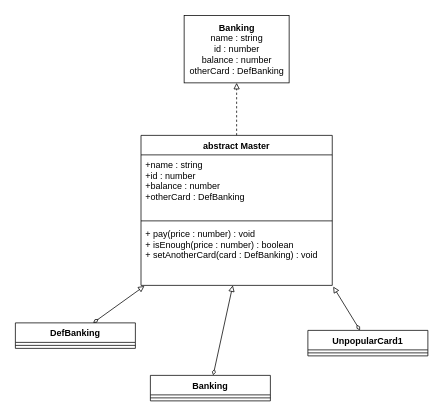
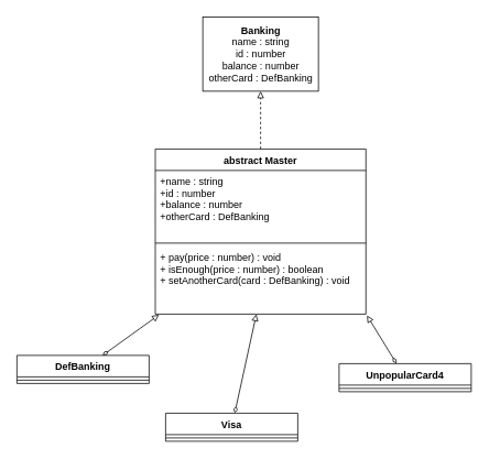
  <mxCell id="0" />
  <mxCell id="1" parent="0" />
  <mxCell id="2" value="&lt;b&gt;Banking&lt;/b&gt;&lt;br&gt;name : string&lt;br&gt;id : number&lt;br&gt;balance : number&lt;br&gt;otherCard : DefBanking" style="html=1;" parent="1" vertex="1"><mxGeometry x="245" y="20" width="140" height="90" as="geometry" /></mxCell>
  <mxCell id="3" style="edgeStyle=none;html=1;entryX=1.005;entryY=1.02;entryDx=0;entryDy=0;entryPerimeter=0;startArrow=diamondThin;startFill=0;endArrow=block;endFill=0;" parent="1" source="4" target="16" edge="1"><mxGeometry relative="1" as="geometry" /></mxCell>
- <mxCell id="4" value="UnpopularCard1" style="swimlane;fontStyle=1;align=center;verticalAlign=top;childLayout=stackLayout;horizontal=1;startSize=26;horizontalStack=0;resizeParent=1;resizeParentMax=0;resizeLast=0;collapsible=1;marginBottom=0;" parent="1" vertex="1"><mxGeometry x="410" y="440" width="160" height="34" as="geometry" /></mxCell>
+ <mxCell id="4" value="UnpopularCard4" style="swimlane;fontStyle=1;align=center;verticalAlign=top;childLayout=stackLayout;horizontal=1;startSize=26;horizontalStack=0;resizeParent=1;resizeParentMax=0;resizeLast=0;collapsible=1;marginBottom=0;" parent="1" vertex="1"><mxGeometry x="410" y="440" width="160" height="34" as="geometry" /></mxCell>
  <mxCell id="5" value="" style="line;strokeWidth=1;fillColor=none;align=left;verticalAlign=middle;spacingTop=-1;spacingLeft=3;spacingRight=3;rotatable=0;labelPosition=right;points=[];portConstraint=eastwest;" parent="4" vertex="1"><mxGeometry y="26" width="160" height="8" as="geometry" /></mxCell>
  <mxCell id="6" style="edgeStyle=none;html=1;entryX=0.48;entryY=1;entryDx=0;entryDy=0;entryPerimeter=0;startArrow=diamondThin;startFill=0;endArrow=block;endFill=0;" parent="1" source="7" target="16" edge="1"><mxGeometry relative="1" as="geometry" /></mxCell>
- <mxCell id="7" value="Banking" style="swimlane;fontStyle=1;align=center;verticalAlign=top;childLayout=stackLayout;horizontal=1;startSize=26;horizontalStack=0;resizeParent=1;resizeParentMax=0;resizeLast=0;collapsible=1;marginBottom=0;" parent="1" vertex="1"><mxGeometry x="200" y="500" width="160" height="34" as="geometry" /></mxCell>
+ <mxCell id="7" value="Visa" style="swimlane;fontStyle=1;align=center;verticalAlign=top;childLayout=stackLayout;horizontal=1;startSize=26;horizontalStack=0;resizeParent=1;resizeParentMax=0;resizeLast=0;collapsible=1;marginBottom=0;" parent="1" vertex="1"><mxGeometry x="200" y="500" width="160" height="34" as="geometry" /></mxCell>
  <mxCell id="8" value="" style="line;strokeWidth=1;fillColor=none;align=left;verticalAlign=middle;spacingTop=-1;spacingLeft=3;spacingRight=3;rotatable=0;labelPosition=right;points=[];portConstraint=eastwest;" parent="7" vertex="1"><mxGeometry y="26" width="160" height="8" as="geometry" /></mxCell>
  <mxCell id="9" style="edgeStyle=none;html=1;entryX=0.018;entryY=1.01;entryDx=0;entryDy=0;entryPerimeter=0;startArrow=diamondThin;startFill=0;endArrow=block;endFill=0;" parent="1" source="10" target="16" edge="1"><mxGeometry relative="1" as="geometry" /></mxCell>
  <mxCell id="10" value="DefBanking" style="swimlane;fontStyle=1;align=center;verticalAlign=top;childLayout=stackLayout;horizontal=1;startSize=26;horizontalStack=0;resizeParent=1;resizeParentMax=0;resizeLast=0;collapsible=1;marginBottom=0;" parent="1" vertex="1"><mxGeometry x="20" y="430" width="160" height="34" as="geometry" /></mxCell>
  <mxCell id="11" value="" style="line;strokeWidth=1;fillColor=none;align=left;verticalAlign=middle;spacingTop=-1;spacingLeft=3;spacingRight=3;rotatable=0;labelPosition=right;points=[];portConstraint=eastwest;" parent="10" vertex="1"><mxGeometry y="26" width="160" height="8" as="geometry" /></mxCell>
  <mxCell id="12" style="edgeStyle=none;html=1;startArrow=none;startFill=0;endArrow=block;endFill=0;dashed=1;" parent="1" source="13" target="2" edge="1"><mxGeometry relative="1" as="geometry" /></mxCell>
  <mxCell id="13" value="abstract Master" style="swimlane;fontStyle=1;align=center;verticalAlign=top;childLayout=stackLayout;horizontal=1;startSize=26;horizontalStack=0;resizeParent=1;resizeParentMax=0;resizeLast=0;collapsible=1;marginBottom=0;" parent="1" vertex="1"><mxGeometry x="187.5" y="180" width="255" height="200" as="geometry" /></mxCell>
  <mxCell id="14" value="+name : string&#10;+id : number&#10;+balance : number&#10;+otherCard : DefBanking" style="text;strokeColor=none;fillColor=none;align=left;verticalAlign=top;spacingLeft=4;spacingRight=4;overflow=hidden;rotatable=0;points=[[0,0.5],[1,0.5]];portConstraint=eastwest;" parent="13" vertex="1"><mxGeometry y="26" width="255" height="84" as="geometry" /></mxCell>
  <mxCell id="15" value="" style="line;strokeWidth=1;fillColor=none;align=left;verticalAlign=middle;spacingTop=-1;spacingLeft=3;spacingRight=3;rotatable=0;labelPosition=right;points=[];portConstraint=eastwest;" parent="13" vertex="1"><mxGeometry y="110" width="255" height="8" as="geometry" /></mxCell>
  <mxCell id="16" value="+ pay(price : number) : void&#10;+ isEnough(price : number) : boolean&#10;+ setAnotherCard(card : DefBanking) : void" style="text;strokeColor=none;fillColor=none;align=left;verticalAlign=top;spacingLeft=4;spacingRight=4;overflow=hidden;rotatable=0;points=[[0,0.5],[1,0.5]];portConstraint=eastwest;" parent="13" vertex="1"><mxGeometry y="118" width="255" height="82" as="geometry" /></mxCell>
